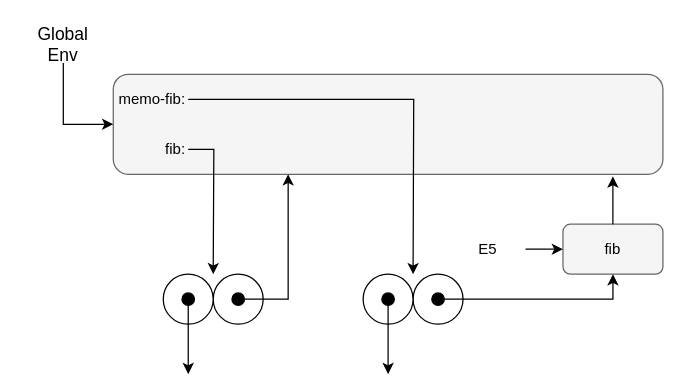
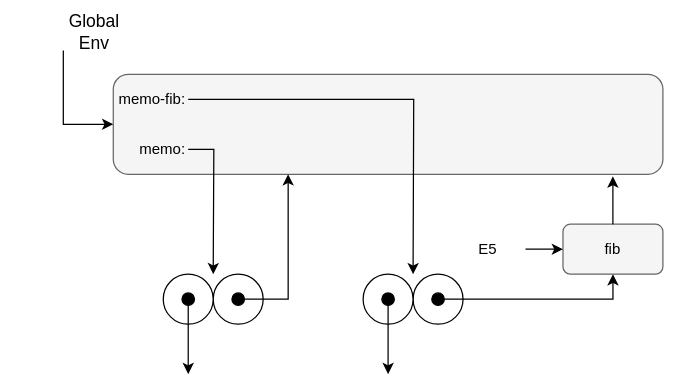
  <mxCell id="0" />
  <mxCell id="1" parent="0" />
  <mxCell id="2" value="" style="rounded=1;whiteSpace=wrap;html=1;fillColor=#f5f5f5;fontColor=#333333;strokeColor=#666666;" parent="1" vertex="1"><mxGeometry x="90" y="59" width="440" height="80" as="geometry" /></mxCell>
  <mxCell id="3" value="" style="group;fontSize=12;" parent="1" vertex="1" connectable="0"><mxGeometry x="450" y="179" width="80" height="40" as="geometry" /></mxCell>
  <mxCell id="4" value="" style="rounded=1;whiteSpace=wrap;html=1;fillColor=#f5f5f5;fontColor=#333333;strokeColor=#666666;" parent="3" vertex="1"><mxGeometry width="80" height="40" as="geometry" /></mxCell>
  <mxCell id="5" value="fib" style="text;html=1;strokeColor=none;fillColor=none;align=center;verticalAlign=middle;whiteSpace=wrap;rounded=0;" parent="3" vertex="1"><mxGeometry x="10" y="5" width="60.0" height="30" as="geometry" /></mxCell>
  <mxCell id="6" style="edgeStyle=orthogonalEdgeStyle;rounded=0;orthogonalLoop=1;jettySize=auto;html=1;entryX=0;entryY=0.5;entryDx=0;entryDy=0;" parent="1" source="7" target="2" edge="1"><mxGeometry relative="1" as="geometry"><Array as="points"><mxPoint x="50" y="99" /></Array></mxGeometry></mxCell>
- <mxCell id="7" value="Global Env" style="text;html=1;strokeColor=none;fillColor=none;align=center;verticalAlign=middle;whiteSpace=wrap;rounded=0;fontSize=14;" parent="1" vertex="1"><mxGeometry x="20" y="20" width="60" height="30" as="geometry" /></mxCell>
+ <mxCell id="7" value="Global Env" style="text;html=1;strokeColor=none;fillColor=none;align=center;verticalAlign=middle;whiteSpace=wrap;rounded=0;fontSize=14;" parent="1" vertex="1"><mxGeometry x="45" y="10" width="60" height="30" as="geometry" /></mxCell>
  <mxCell id="8" style="edgeStyle=orthogonalEdgeStyle;rounded=0;orthogonalLoop=1;jettySize=auto;html=1;entryX=0;entryY=0.5;entryDx=0;entryDy=0;" parent="1" source="9" target="4" edge="1"><mxGeometry relative="1" as="geometry" /></mxCell>
  <mxCell id="9" value="E5" style="text;html=1;strokeColor=none;fillColor=none;align=center;verticalAlign=middle;whiteSpace=wrap;rounded=0;fontSize=12;" parent="1" vertex="1"><mxGeometry x="360" y="184" width="60" height="30" as="geometry" /></mxCell>
  <mxCell id="10" style="edgeStyle=orthogonalEdgeStyle;rounded=0;orthogonalLoop=1;jettySize=auto;html=1;" edge="1" parent="1" source="11"><mxGeometry relative="1" as="geometry"><mxPoint x="330" y="219" as="targetPoint" /></mxGeometry></mxCell>
  <mxCell id="11" value="memo-fib:" style="text;html=1;strokeColor=none;fillColor=none;align=right;verticalAlign=middle;whiteSpace=wrap;rounded=0;fontStyle=0;horizontal=1;fontSize=12;" vertex="1" parent="1"><mxGeometry x="90" y="59" width="60" height="40" as="geometry" /></mxCell>
  <mxCell id="12" style="edgeStyle=orthogonalEdgeStyle;rounded=0;orthogonalLoop=1;jettySize=auto;html=1;" edge="1" parent="1" source="13"><mxGeometry relative="1" as="geometry"><mxPoint x="170" y="219" as="targetPoint" /></mxGeometry></mxCell>
- <mxCell id="13" value="fib:" style="text;html=1;strokeColor=none;fillColor=none;align=right;verticalAlign=middle;whiteSpace=wrap;rounded=0;fontSize=12;" vertex="1" parent="1"><mxGeometry x="90" y="99" width="60" height="40" as="geometry" /></mxCell>
+ <mxCell id="13" value="memo:" style="text;html=1;strokeColor=none;fillColor=none;align=right;verticalAlign=middle;whiteSpace=wrap;rounded=0;fontSize=12;" vertex="1" parent="1"><mxGeometry x="90" y="99" width="60" height="40" as="geometry" /></mxCell>
  <mxCell id="14" value="" style="group" vertex="1" connectable="0" parent="1"><mxGeometry x="290" y="219" width="80" height="40" as="geometry" /></mxCell>
  <mxCell id="15" value="" style="ellipse;whiteSpace=wrap;html=1;aspect=fixed;" vertex="1" parent="14"><mxGeometry x="40" width="40" height="40" as="geometry" /></mxCell>
  <mxCell id="16" value="" style="ellipse;whiteSpace=wrap;html=1;aspect=fixed;" vertex="1" parent="14"><mxGeometry width="40" height="40" as="geometry" /></mxCell>
  <mxCell id="17" style="edgeStyle=orthogonalEdgeStyle;rounded=0;orthogonalLoop=1;jettySize=auto;html=1;" edge="1" parent="14" source="18"><mxGeometry relative="1" as="geometry"><mxPoint x="20" y="80" as="targetPoint" /></mxGeometry></mxCell>
  <mxCell id="18" value="" style="ellipse;whiteSpace=wrap;html=1;aspect=fixed;fillColor=#000000;" vertex="1" parent="14"><mxGeometry x="15" y="15" width="10" height="10" as="geometry" /></mxCell>
  <mxCell id="19" value="" style="ellipse;whiteSpace=wrap;html=1;aspect=fixed;fillColor=#000000;" vertex="1" parent="14"><mxGeometry x="55" y="15" width="10" height="10" as="geometry" /></mxCell>
  <mxCell id="20" value="" style="group" vertex="1" connectable="0" parent="1"><mxGeometry x="130" y="219" width="80" height="40" as="geometry" /></mxCell>
  <mxCell id="21" value="" style="ellipse;whiteSpace=wrap;html=1;aspect=fixed;" vertex="1" parent="20"><mxGeometry x="40" width="40" height="40" as="geometry" /></mxCell>
  <mxCell id="22" value="" style="ellipse;whiteSpace=wrap;html=1;aspect=fixed;" vertex="1" parent="20"><mxGeometry width="40" height="40" as="geometry" /></mxCell>
  <mxCell id="23" style="edgeStyle=orthogonalEdgeStyle;rounded=0;orthogonalLoop=1;jettySize=auto;html=1;" edge="1" parent="20" source="24"><mxGeometry relative="1" as="geometry"><mxPoint x="20" y="80" as="targetPoint" /></mxGeometry></mxCell>
  <mxCell id="24" value="" style="ellipse;whiteSpace=wrap;html=1;aspect=fixed;fillColor=#000000;" vertex="1" parent="20"><mxGeometry x="15" y="15" width="10" height="10" as="geometry" /></mxCell>
  <mxCell id="25" value="" style="ellipse;whiteSpace=wrap;html=1;aspect=fixed;fillColor=#000000;" vertex="1" parent="20"><mxGeometry x="55" y="15" width="10" height="10" as="geometry" /></mxCell>
  <mxCell id="26" style="edgeStyle=orthogonalEdgeStyle;rounded=0;orthogonalLoop=1;jettySize=auto;html=1;entryX=0.5;entryY=1;entryDx=0;entryDy=0;" edge="1" parent="1" source="19" target="4"><mxGeometry relative="1" as="geometry" /></mxCell>
  <mxCell id="27" style="edgeStyle=orthogonalEdgeStyle;rounded=0;orthogonalLoop=1;jettySize=auto;html=1;" edge="1" parent="1" source="25"><mxGeometry relative="1" as="geometry"><mxPoint x="230" y="139" as="targetPoint" /><Array as="points"><mxPoint x="230" y="239" /></Array></mxGeometry></mxCell>
  <mxCell id="28" style="edgeStyle=orthogonalEdgeStyle;rounded=0;orthogonalLoop=1;jettySize=auto;html=1;entryX=0.909;entryY=1.021;entryDx=0;entryDy=0;entryPerimeter=0;" edge="1" parent="1" source="4" target="2"><mxGeometry relative="1" as="geometry" /></mxCell>
